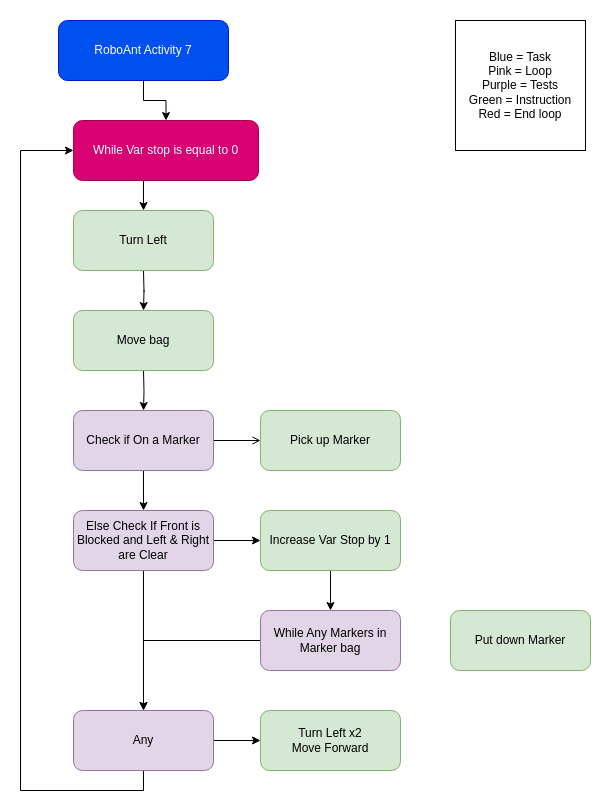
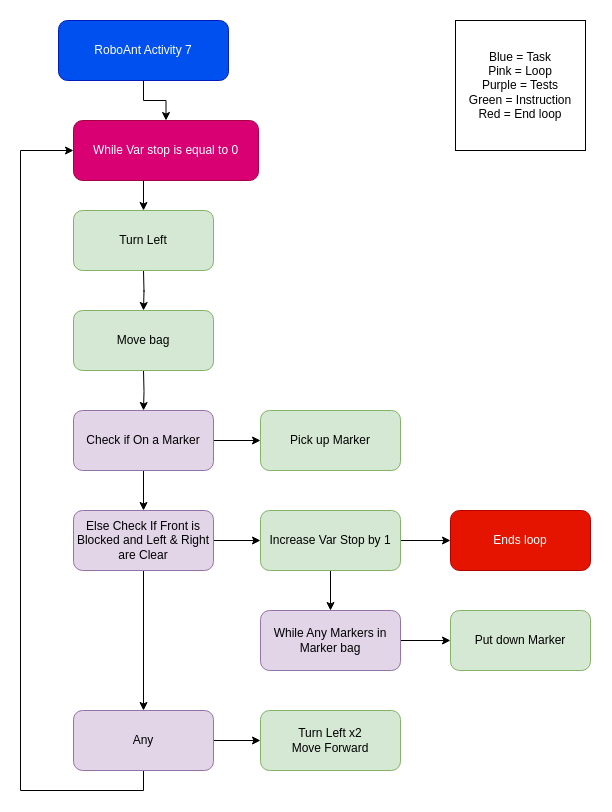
  <mxCell id="0" />
  <mxCell id="1" parent="0" />
  <mxCell id="2" style="edgeStyle=orthogonalEdgeStyle;rounded=0;orthogonalLoop=1;jettySize=auto;html=1;exitX=0.5;exitY=1;exitDx=0;exitDy=0;" parent="1" source="3" target="25" edge="1"><mxGeometry relative="1" as="geometry" /></mxCell>
  <mxCell id="3" value="RoboAnt Activity 7" style="rounded=1;whiteSpace=wrap;html=1;fillColor=#0050ef;strokeColor=#001DBC;fontColor=#ffffff;" parent="1" vertex="1"><mxGeometry x="58" y="20" width="170" height="60" as="geometry" /></mxCell>
  <mxCell id="4" style="edgeStyle=orthogonalEdgeStyle;rounded=0;orthogonalLoop=1;jettySize=auto;html=1;exitX=0.5;exitY=1;exitDx=0;exitDy=0;strokeColor=#000000;fillColor=#e1d5e7;" parent="1" edge="1"><mxGeometry relative="1" as="geometry"><mxPoint x="143" y="270" as="sourcePoint" /><mxPoint x="143" y="310" as="targetPoint" /></mxGeometry></mxCell>
  <mxCell id="5" style="edgeStyle=orthogonalEdgeStyle;rounded=0;orthogonalLoop=1;jettySize=auto;html=1;exitX=0.5;exitY=1;exitDx=0;exitDy=0;entryX=0.5;entryY=0;entryDx=0;entryDy=0;strokeColor=#000000;fillColor=#e1d5e7;" parent="1" target="10" edge="1"><mxGeometry relative="1" as="geometry"><mxPoint x="143" y="370" as="sourcePoint" /></mxGeometry></mxCell>
  <mxCell id="6" value="Turn Left" style="rounded=1;whiteSpace=wrap;html=1;fillColor=#d5e8d4;strokeColor=#82b366;" parent="1" vertex="1"><mxGeometry x="73" y="210" width="140" height="60" as="geometry" /></mxCell>
  <mxCell id="7" value="Move bag" style="rounded=1;whiteSpace=wrap;html=1;fillColor=#d5e8d4;strokeColor=#82b366;" parent="1" vertex="1"><mxGeometry x="73" y="310" width="140" height="60" as="geometry" /></mxCell>
- <mxCell id="8" style="edgeStyle=orthogonalEdgeStyle;rounded=0;orthogonalLoop=1;jettySize=auto;html=1;exitX=1;exitY=0.5;exitDx=0;exitDy=0;entryX=0;entryY=0.5;entryDx=0;entryDy=0;endArrow=open;" parent="1" source="10" target="12" edge="1"><mxGeometry relative="1" as="geometry" /></mxCell>
+ <mxCell id="8" style="edgeStyle=orthogonalEdgeStyle;rounded=0;orthogonalLoop=1;jettySize=auto;html=1;exitX=1;exitY=0.5;exitDx=0;exitDy=0;entryX=0;entryY=0.5;entryDx=0;entryDy=0;" parent="1" source="10" target="12" edge="1"><mxGeometry relative="1" as="geometry" /></mxCell>
  <mxCell id="9" style="edgeStyle=orthogonalEdgeStyle;rounded=0;orthogonalLoop=1;jettySize=auto;html=1;exitX=0.5;exitY=1;exitDx=0;exitDy=0;entryX=0.5;entryY=0;entryDx=0;entryDy=0;strokeColor=#000000;fillColor=#e1d5e7;" parent="1" source="10" target="15" edge="1"><mxGeometry relative="1" as="geometry" /></mxCell>
  <mxCell id="10" value="Check if On a Marker" style="rounded=1;whiteSpace=wrap;html=1;fillColor=#e1d5e7;strokeColor=#9673a6;" parent="1" vertex="1"><mxGeometry x="73" y="410" width="140" height="60" as="geometry" /></mxCell>
+ <mxCell id="11" style="edgeStyle=orthogonalEdgeStyle;rounded=0;orthogonalLoop=1;jettySize=auto;html=1;exitX=1;exitY=0.5;exitDx=0;exitDy=0;entryX=0;entryY=0.5;entryDx=0;entryDy=0;" parent="1" source="19" target="26" edge="1"><mxGeometry relative="1" as="geometry" /></mxCell>
  <mxCell id="12" value="Pick up Marker" style="rounded=1;whiteSpace=wrap;html=1;fillColor=#d5e8d4;strokeColor=#82b366;" parent="1" vertex="1"><mxGeometry x="260" y="410" width="140" height="60" as="geometry" /></mxCell>
  <mxCell id="13" style="edgeStyle=orthogonalEdgeStyle;rounded=0;orthogonalLoop=1;jettySize=auto;html=1;exitX=1;exitY=0.5;exitDx=0;exitDy=0;" parent="1" source="15" target="19" edge="1"><mxGeometry relative="1" as="geometry" /></mxCell>
  <mxCell id="14" style="edgeStyle=orthogonalEdgeStyle;rounded=0;orthogonalLoop=1;jettySize=auto;html=1;exitX=0.5;exitY=1;exitDx=0;exitDy=0;entryX=0.5;entryY=0;entryDx=0;entryDy=0;strokeColor=#000000;fillColor=#e1d5e7;" parent="1" source="15" target="22" edge="1"><mxGeometry relative="1" as="geometry" /></mxCell>
  <mxCell id="15" value="Else Check If Front is Blocked and Left &amp;amp; Right are Clear" style="rounded=1;whiteSpace=wrap;html=1;fillColor=#e1d5e7;strokeColor=#9673a6;" parent="1" vertex="1"><mxGeometry x="73" y="510" width="140" height="60" as="geometry" /></mxCell>
- <mxCell id="16" style="edgeStyle=orthogonalEdgeStyle;rounded=0;orthogonalLoop=1;jettySize=auto;html=1;strokeColor=#000000;" edge="1" parent="1" source="17" target="22"><mxGeometry relative="1" as="geometry" /></mxCell>
+ <mxCell id="16" style="edgeStyle=orthogonalEdgeStyle;rounded=0;orthogonalLoop=1;jettySize=auto;html=1;strokeColor=#000000;" edge="1" parent="1" source="17" target="28"><mxGeometry relative="1" as="geometry" /></mxCell>
  <mxCell id="17" value="While Any Markers in Marker bag" style="rounded=1;whiteSpace=wrap;html=1;fillColor=#e1d5e7;strokeColor=#9673a6;" parent="1" vertex="1"><mxGeometry x="260" y="610" width="140" height="60" as="geometry" /></mxCell>
  <mxCell id="18" style="edgeStyle=orthogonalEdgeStyle;rounded=0;orthogonalLoop=1;jettySize=auto;html=1;exitX=0.5;exitY=1;exitDx=0;exitDy=0;entryX=0.5;entryY=0;entryDx=0;entryDy=0;strokeColor=#000000;" edge="1" parent="1" source="19" target="17"><mxGeometry relative="1" as="geometry" /></mxCell>
  <mxCell id="19" value="Increase Var Stop by 1" style="rounded=1;whiteSpace=wrap;html=1;fillColor=#d5e8d4;strokeColor=#82b366;" parent="1" vertex="1"><mxGeometry x="260" y="510" width="140" height="60" as="geometry" /></mxCell>
  <mxCell id="20" style="edgeStyle=orthogonalEdgeStyle;rounded=0;orthogonalLoop=1;jettySize=auto;html=1;exitX=1;exitY=0.5;exitDx=0;exitDy=0;entryX=0;entryY=0.5;entryDx=0;entryDy=0;" parent="1" source="22" target="23" edge="1"><mxGeometry relative="1" as="geometry" /></mxCell>
  <mxCell id="21" style="edgeStyle=orthogonalEdgeStyle;rounded=0;orthogonalLoop=1;jettySize=auto;html=1;exitX=0.5;exitY=1;exitDx=0;exitDy=0;entryX=0;entryY=0.5;entryDx=0;entryDy=0;" parent="1" source="22" target="25" edge="1"><mxGeometry relative="1" as="geometry"><Array as="points"><mxPoint x="143" y="790" /><mxPoint x="20" y="790" /><mxPoint x="20" y="150" /></Array></mxGeometry></mxCell>
  <mxCell id="22" value="Any" style="rounded=1;whiteSpace=wrap;html=1;fillColor=#e1d5e7;strokeColor=#9673a6;" parent="1" vertex="1"><mxGeometry x="73" y="710" width="140" height="60" as="geometry" /></mxCell>
  <mxCell id="23" value="Turn Left x2&lt;br&gt;Move Forward" style="rounded=1;whiteSpace=wrap;html=1;fillColor=#d5e8d4;strokeColor=#82b366;" parent="1" vertex="1"><mxGeometry x="260" y="710" width="140" height="60" as="geometry" /></mxCell>
  <mxCell id="24" style="edgeStyle=orthogonalEdgeStyle;rounded=0;orthogonalLoop=1;jettySize=auto;html=1;exitX=0.5;exitY=1;exitDx=0;exitDy=0;entryX=0.5;entryY=0;entryDx=0;entryDy=0;strokeColor=#000000;fillColor=#e1d5e7;" parent="1" source="25" edge="1"><mxGeometry relative="1" as="geometry"><mxPoint x="143" y="210" as="targetPoint" /></mxGeometry></mxCell>
  <mxCell id="25" value="While Var stop is equal to 0" style="rounded=1;whiteSpace=wrap;html=1;fillColor=#d80073;strokeColor=#A50040;fontColor=#ffffff;" parent="1" vertex="1"><mxGeometry x="73" y="120" width="185" height="60" as="geometry" /></mxCell>
+ <mxCell id="26" value="Ends loop" style="rounded=1;whiteSpace=wrap;html=1;fillColor=#e51400;strokeColor=#B20000;fontColor=#ffffff;" parent="1" vertex="1"><mxGeometry x="450" y="510" width="140" height="60" as="geometry" /></mxCell>
  <mxCell id="27" value="Blue = Task&lt;br&gt;Pink = Loop&lt;br&gt;Purple = Tests&lt;br&gt;Green = Instruction&lt;br&gt;Red = End loop" style="whiteSpace=wrap;html=1;strokeColor=default;aspect=fixed;" parent="1" vertex="1"><mxGeometry x="455" y="20" width="130" height="130" as="geometry" /></mxCell>
  <mxCell id="28" value="Put down Marker" style="rounded=1;whiteSpace=wrap;html=1;fillColor=#d5e8d4;strokeColor=#82b366;" vertex="1" parent="1"><mxGeometry x="450" y="610" width="140" height="60" as="geometry" /></mxCell>
